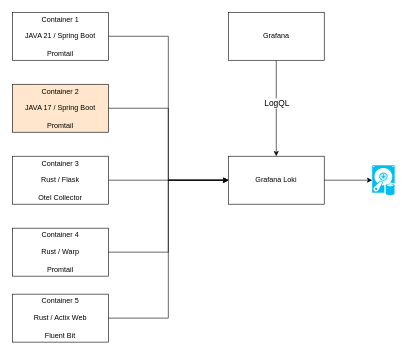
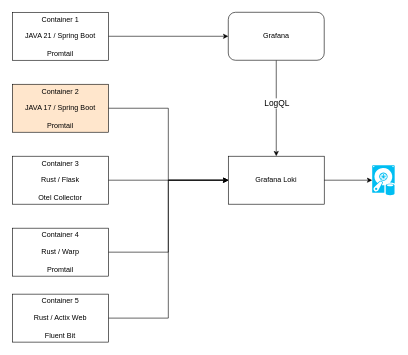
  <mxCell id="0" />
  <mxCell id="1" parent="0" />
  <mxCell id="2" style="edgeStyle=orthogonalEdgeStyle;rounded=0;orthogonalLoop=1;jettySize=auto;html=1;entryX=0;entryY=0.5;entryDx=0;entryDy=0;" edge="1" parent="1" source="3" target="12"><mxGeometry relative="1" as="geometry" /></mxCell>
  <mxCell id="3" value="&lt;div&gt;Container 2&lt;/div&gt;&lt;div&gt;&lt;br&gt;&lt;/div&gt;&lt;div&gt;JAVA 17 / Spring Boot&lt;/div&gt;&lt;div&gt;&lt;br&gt;&lt;/div&gt;&lt;div&gt;Promtail&lt;br&gt;&lt;/div&gt;" style="html=1;whiteSpace=wrap;fillColor=#ffe6cc;" vertex="1" parent="1"><mxGeometry x="20" y="140" width="160" height="80" as="geometry" /></mxCell>
- <mxCell id="4" style="edgeStyle=orthogonalEdgeStyle;rounded=0;orthogonalLoop=1;jettySize=auto;html=1;entryX=0;entryY=0.5;entryDx=0;entryDy=0;" edge="1" parent="1" source="5" target="12"><mxGeometry relative="1" as="geometry" /></mxCell>
+ <mxCell id="4" style="edgeStyle=orthogonalEdgeStyle;rounded=0;orthogonalLoop=1;jettySize=auto;html=1;" edge="1" parent="1" source="5" target="17"><mxGeometry relative="1" as="geometry" /></mxCell>
  <mxCell id="5" value="&lt;div&gt;Container 1&lt;/div&gt;&lt;div&gt;&lt;br&gt;&lt;/div&gt;&lt;div&gt;JAVA 21 / Spring Boot&lt;/div&gt;&lt;div&gt;&lt;br&gt;&lt;/div&gt;&lt;div&gt;Promtail&lt;br&gt;&lt;/div&gt;" style="html=1;whiteSpace=wrap;" vertex="1" parent="1"><mxGeometry x="20" y="20" width="160" height="80" as="geometry" /></mxCell>
  <mxCell id="6" style="edgeStyle=orthogonalEdgeStyle;rounded=0;orthogonalLoop=1;jettySize=auto;html=1;" edge="1" parent="1" source="7"><mxGeometry relative="1" as="geometry"><mxPoint x="380" y="300" as="targetPoint" /></mxGeometry></mxCell>
  <mxCell id="7" value="&lt;div&gt;Container 3&lt;/div&gt;&lt;div&gt;&lt;br&gt;&lt;/div&gt;&lt;div&gt;Rust / Flask&lt;/div&gt;&lt;div&gt;&lt;br&gt;&lt;/div&gt;&lt;div&gt;Otel Collector&lt;br&gt;&lt;/div&gt;" style="html=1;whiteSpace=wrap;" vertex="1" parent="1"><mxGeometry x="20" y="260" width="160" height="80" as="geometry" /></mxCell>
  <mxCell id="8" style="edgeStyle=orthogonalEdgeStyle;rounded=0;orthogonalLoop=1;jettySize=auto;html=1;entryX=0;entryY=0.5;entryDx=0;entryDy=0;" edge="1" parent="1" source="9" target="12"><mxGeometry relative="1" as="geometry" /></mxCell>
  <mxCell id="9" value="&lt;div&gt;Container 4&lt;/div&gt;&lt;div&gt;&lt;br&gt;&lt;/div&gt;&lt;div&gt;Rust / Warp&lt;br&gt;&lt;/div&gt;&lt;div&gt;&lt;br&gt;&lt;/div&gt;&lt;div&gt;Promtail&lt;br&gt;&lt;/div&gt;" style="html=1;whiteSpace=wrap;" vertex="1" parent="1"><mxGeometry x="20" y="380" width="160" height="80" as="geometry" /></mxCell>
  <mxCell id="10" style="edgeStyle=orthogonalEdgeStyle;rounded=0;orthogonalLoop=1;jettySize=auto;html=1;entryX=0;entryY=0.5;entryDx=0;entryDy=0;" edge="1" parent="1" source="11" target="12"><mxGeometry relative="1" as="geometry" /></mxCell>
  <mxCell id="11" value="&lt;div&gt;Container 5&lt;/div&gt;&lt;div&gt;&lt;br&gt;&lt;/div&gt;&lt;div&gt;Rust / Actix Web&lt;/div&gt;&lt;div&gt;&lt;br&gt;&lt;/div&gt;&lt;div&gt;Fluent Bit&lt;br&gt;&lt;/div&gt;" style="html=1;whiteSpace=wrap;" vertex="1" parent="1"><mxGeometry x="20" y="490" width="160" height="80" as="geometry" /></mxCell>
  <mxCell id="12" value="Grafana Loki" style="html=1;whiteSpace=wrap;" vertex="1" parent="1"><mxGeometry x="380" y="260" width="160" height="80" as="geometry" /></mxCell>
  <mxCell id="13" value="" style="verticalLabelPosition=bottom;html=1;verticalAlign=top;align=center;strokeColor=none;fillColor=#00BEF2;shape=mxgraph.azure.vhd_data_disk;pointerEvents=1;" vertex="1" parent="1"><mxGeometry x="620" y="275" width="37.5" height="50" as="geometry" /></mxCell>
  <mxCell id="14" style="edgeStyle=orthogonalEdgeStyle;rounded=0;orthogonalLoop=1;jettySize=auto;html=1;entryX=0;entryY=0.5;entryDx=0;entryDy=0;entryPerimeter=0;" edge="1" parent="1" source="12" target="13"><mxGeometry relative="1" as="geometry" /></mxCell>
  <mxCell id="15" style="edgeStyle=orthogonalEdgeStyle;rounded=0;orthogonalLoop=1;jettySize=auto;html=1;entryX=0.5;entryY=0;entryDx=0;entryDy=0;" edge="1" parent="1" source="17" target="12"><mxGeometry relative="1" as="geometry" /></mxCell>
  <mxCell id="16" value="&lt;font style=&quot;font-size: 14px;&quot;&gt;LogQL&lt;/font&gt;" style="edgeLabel;html=1;align=center;verticalAlign=middle;resizable=0;points=[];" vertex="1" connectable="0" parent="15"><mxGeometry x="-0.229" y="6" relative="1" as="geometry"><mxPoint x="-6" y="9" as="offset" /></mxGeometry></mxCell>
- <mxCell id="17" value="Grafana" style="html=1;whiteSpace=wrap;" vertex="1" parent="1"><mxGeometry x="380" y="20" width="160" height="80" as="geometry" /></mxCell>
+ <mxCell id="17" value="Grafana" style="html=1;whiteSpace=wrap;rounded=1;" vertex="1" parent="1"><mxGeometry x="380" y="20" width="160" height="80" as="geometry" /></mxCell>
